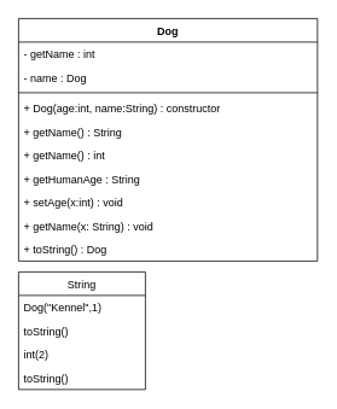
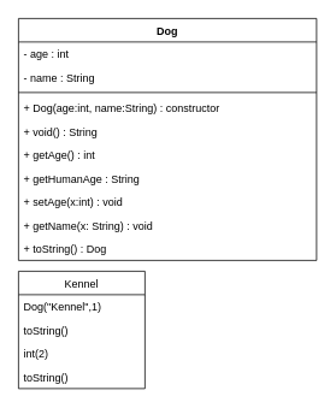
  <mxCell id="0" />
  <mxCell id="1" parent="0" />
  <mxCell id="2" value="Dog" style="swimlane;fontStyle=1;align=center;verticalAlign=top;childLayout=stackLayout;horizontal=1;startSize=26;horizontalStack=0;resizeParent=1;resizeParentMax=0;resizeLast=0;collapsible=1;marginBottom=0;" vertex="1" parent="1"><mxGeometry x="20" y="20" width="330" height="268" as="geometry" /></mxCell>
- <mxCell id="3" value="- getName : int" style="text;strokeColor=none;fillColor=none;align=left;verticalAlign=top;spacingLeft=4;spacingRight=4;overflow=hidden;rotatable=0;points=[[0,0.5],[1,0.5]];portConstraint=eastwest;" vertex="1" parent="2"><mxGeometry y="26" width="330" height="26" as="geometry" /></mxCell>
- <mxCell id="4" value="- name : Dog" style="text;strokeColor=none;fillColor=none;align=left;verticalAlign=top;spacingLeft=4;spacingRight=4;overflow=hidden;rotatable=0;points=[[0,0.5],[1,0.5]];portConstraint=eastwest;" vertex="1" parent="2"><mxGeometry y="52" width="330" height="26" as="geometry" /></mxCell>
+ <mxCell id="3" value="- age : int" style="text;strokeColor=none;fillColor=none;align=left;verticalAlign=top;spacingLeft=4;spacingRight=4;overflow=hidden;rotatable=0;points=[[0,0.5],[1,0.5]];portConstraint=eastwest;" vertex="1" parent="2"><mxGeometry y="26" width="330" height="26" as="geometry" /></mxCell>
+ <mxCell id="4" value="- name : String" style="text;strokeColor=none;fillColor=none;align=left;verticalAlign=top;spacingLeft=4;spacingRight=4;overflow=hidden;rotatable=0;points=[[0,0.5],[1,0.5]];portConstraint=eastwest;" vertex="1" parent="2"><mxGeometry y="52" width="330" height="26" as="geometry" /></mxCell>
  <mxCell id="5" value="" style="line;strokeWidth=1;fillColor=none;align=left;verticalAlign=middle;spacingTop=-1;spacingLeft=3;spacingRight=3;rotatable=0;labelPosition=right;points=[];portConstraint=eastwest;" vertex="1" parent="2"><mxGeometry y="78" width="330" height="8" as="geometry" /></mxCell>
  <mxCell id="6" value="+ Dog(age:int, name:String) : constructor" style="text;strokeColor=none;fillColor=none;align=left;verticalAlign=top;spacingLeft=4;spacingRight=4;overflow=hidden;rotatable=0;points=[[0,0.5],[1,0.5]];portConstraint=eastwest;" vertex="1" parent="2"><mxGeometry y="86" width="330" height="26" as="geometry" /></mxCell>
- <mxCell id="7" value="+ getName() : String" style="text;strokeColor=none;fillColor=none;align=left;verticalAlign=top;spacingLeft=4;spacingRight=4;overflow=hidden;rotatable=0;points=[[0,0.5],[1,0.5]];portConstraint=eastwest;" vertex="1" parent="2"><mxGeometry y="112" width="330" height="26" as="geometry" /></mxCell>
- <mxCell id="8" value="+ getName() : int" style="text;strokeColor=none;fillColor=none;align=left;verticalAlign=top;spacingLeft=4;spacingRight=4;overflow=hidden;rotatable=0;points=[[0,0.5],[1,0.5]];portConstraint=eastwest;" vertex="1" parent="2"><mxGeometry y="138" width="330" height="26" as="geometry" /></mxCell>
+ <mxCell id="7" value="+ void() : String" style="text;strokeColor=none;fillColor=none;align=left;verticalAlign=top;spacingLeft=4;spacingRight=4;overflow=hidden;rotatable=0;points=[[0,0.5],[1,0.5]];portConstraint=eastwest;" vertex="1" parent="2"><mxGeometry y="112" width="330" height="26" as="geometry" /></mxCell>
+ <mxCell id="8" value="+ getAge() : int" style="text;strokeColor=none;fillColor=none;align=left;verticalAlign=top;spacingLeft=4;spacingRight=4;overflow=hidden;rotatable=0;points=[[0,0.5],[1,0.5]];portConstraint=eastwest;" vertex="1" parent="2"><mxGeometry y="138" width="330" height="26" as="geometry" /></mxCell>
  <mxCell id="9" value="+ getHumanAge : String" style="text;strokeColor=none;fillColor=none;align=left;verticalAlign=top;spacingLeft=4;spacingRight=4;overflow=hidden;rotatable=0;points=[[0,0.5],[1,0.5]];portConstraint=eastwest;" vertex="1" parent="2"><mxGeometry y="164" width="330" height="26" as="geometry" /></mxCell>
  <mxCell id="10" value="+ setAge(x:int) : void" style="text;strokeColor=none;fillColor=none;align=left;verticalAlign=top;spacingLeft=4;spacingRight=4;overflow=hidden;rotatable=0;points=[[0,0.5],[1,0.5]];portConstraint=eastwest;" vertex="1" parent="2"><mxGeometry y="190" width="330" height="26" as="geometry" /></mxCell>
  <mxCell id="11" value="+ getName(x: String) : void" style="text;strokeColor=none;fillColor=none;align=left;verticalAlign=top;spacingLeft=4;spacingRight=4;overflow=hidden;rotatable=0;points=[[0,0.5],[1,0.5]];portConstraint=eastwest;" vertex="1" parent="2"><mxGeometry y="216" width="330" height="26" as="geometry" /></mxCell>
  <mxCell id="12" value="+ toString() : Dog" style="text;strokeColor=none;fillColor=none;align=left;verticalAlign=top;spacingLeft=4;spacingRight=4;overflow=hidden;rotatable=0;points=[[0,0.5],[1,0.5]];portConstraint=eastwest;" vertex="1" parent="2"><mxGeometry y="242" width="330" height="26" as="geometry" /></mxCell>
- <mxCell id="13" value="String" style="swimlane;fontStyle=0;childLayout=stackLayout;horizontal=1;startSize=26;fillColor=none;horizontalStack=0;resizeParent=1;resizeParentMax=0;resizeLast=0;collapsible=1;marginBottom=0;" vertex="1" parent="1"><mxGeometry x="20" y="300" width="140" height="130" as="geometry" /></mxCell>
+ <mxCell id="13" value="Kennel" style="swimlane;fontStyle=0;childLayout=stackLayout;horizontal=1;startSize=26;fillColor=none;horizontalStack=0;resizeParent=1;resizeParentMax=0;resizeLast=0;collapsible=1;marginBottom=0;" vertex="1" parent="1"><mxGeometry x="20" y="300" width="140" height="130" as="geometry" /></mxCell>
  <mxCell id="14" value="Dog(&quot;Kennel&quot;,1)" style="text;strokeColor=none;fillColor=none;align=left;verticalAlign=top;spacingLeft=4;spacingRight=4;overflow=hidden;rotatable=0;points=[[0,0.5],[1,0.5]];portConstraint=eastwest;" vertex="1" parent="13"><mxGeometry y="26" width="140" height="26" as="geometry" /></mxCell>
  <mxCell id="15" value="toString()" style="text;strokeColor=none;fillColor=none;align=left;verticalAlign=top;spacingLeft=4;spacingRight=4;overflow=hidden;rotatable=0;points=[[0,0.5],[1,0.5]];portConstraint=eastwest;" vertex="1" parent="13"><mxGeometry y="52" width="140" height="26" as="geometry" /></mxCell>
  <mxCell id="16" value="int(2)" style="text;strokeColor=none;fillColor=none;align=left;verticalAlign=top;spacingLeft=4;spacingRight=4;overflow=hidden;rotatable=0;points=[[0,0.5],[1,0.5]];portConstraint=eastwest;" vertex="1" parent="13"><mxGeometry y="78" width="140" height="26" as="geometry" /></mxCell>
  <mxCell id="17" value="toString()" style="text;strokeColor=none;fillColor=none;align=left;verticalAlign=top;spacingLeft=4;spacingRight=4;overflow=hidden;rotatable=0;points=[[0,0.5],[1,0.5]];portConstraint=eastwest;" vertex="1" parent="13"><mxGeometry y="104" width="140" height="26" as="geometry" /></mxCell>
